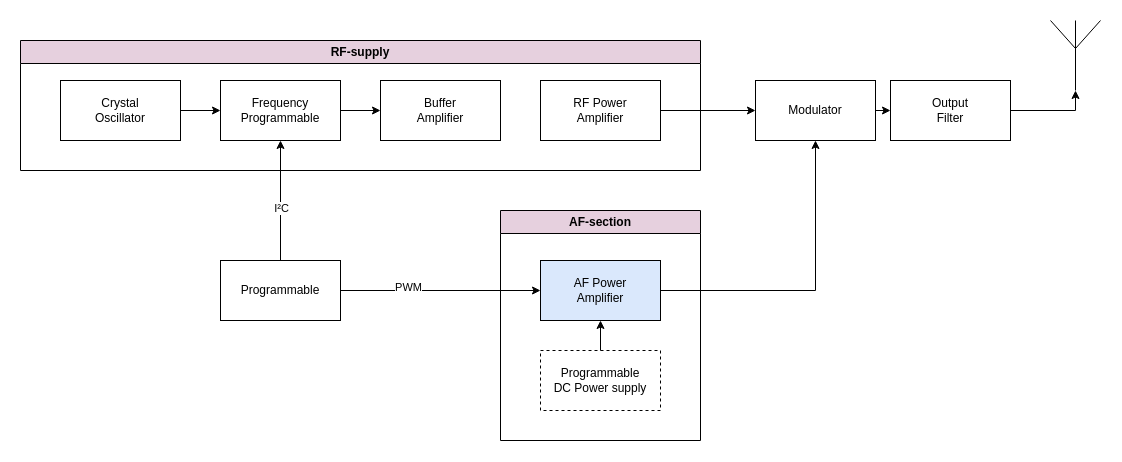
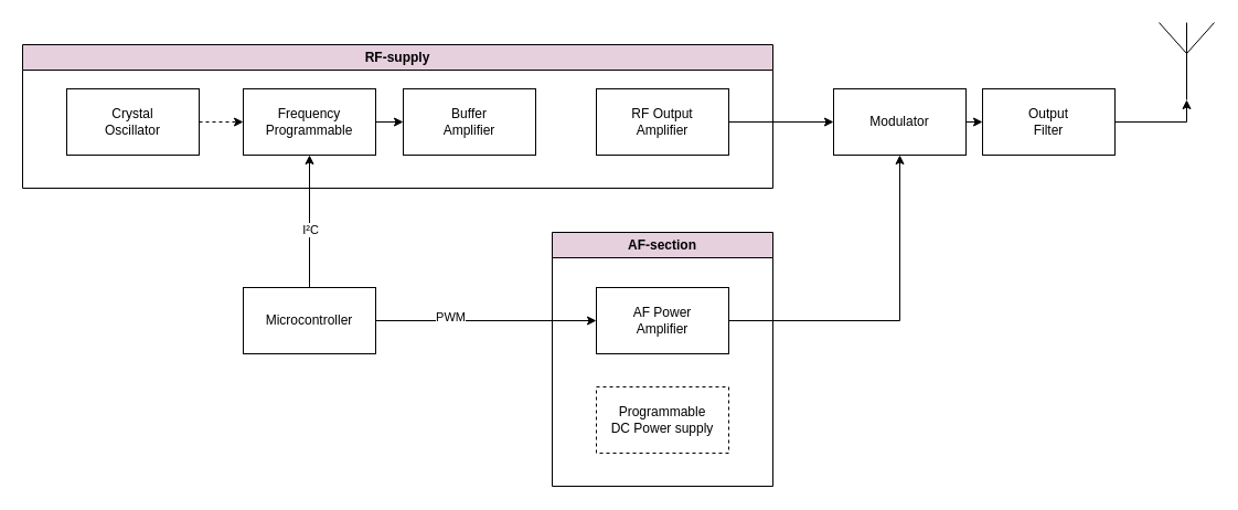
  <mxCell id="0" />
  <mxCell id="1" parent="0" />
  <mxCell id="2" style="edgeStyle=orthogonalEdgeStyle;rounded=0;orthogonalLoop=1;jettySize=auto;html=1;entryX=0;entryY=0.5;entryDx=0;entryDy=0;exitX=1;exitY=0.5;exitDx=0;exitDy=0;" edge="1" parent="1" source="9" target="4"><mxGeometry relative="1" as="geometry"><mxPoint x="700" y="120" as="sourcePoint" /></mxGeometry></mxCell>
  <mxCell id="3" style="edgeStyle=orthogonalEdgeStyle;rounded=0;orthogonalLoop=1;jettySize=auto;html=1;exitX=1;exitY=0.5;exitDx=0;exitDy=0;entryX=0;entryY=0.5;entryDx=0;entryDy=0;" edge="1" parent="1" source="4" target="17"><mxGeometry relative="1" as="geometry" /></mxCell>
  <mxCell id="4" value="Modulator" style="rounded=0;whiteSpace=wrap;html=1;" vertex="1" parent="1"><mxGeometry x="755" y="80" width="120" height="60" as="geometry" /></mxCell>
  <mxCell id="5" value="RF-supply" style="swimlane;whiteSpace=wrap;html=1;startSize=23;fillColor=#E6D0DE;" vertex="1" parent="1"><mxGeometry x="20" y="40" width="680" height="130" as="geometry"><mxRectangle x="60" y="70" width="100" height="30" as="alternateBounds" /></mxGeometry></mxCell>
- <mxCell id="6" style="edgeStyle=orthogonalEdgeStyle;rounded=0;orthogonalLoop=1;jettySize=auto;html=1;exitX=1;exitY=0.5;exitDx=0;exitDy=0;entryX=0;entryY=0.5;entryDx=0;entryDy=0;" edge="1" parent="5" source="7" target="11"><mxGeometry relative="1" as="geometry" /></mxCell>
+ <mxCell id="6" style="edgeStyle=orthogonalEdgeStyle;rounded=0;orthogonalLoop=1;jettySize=auto;html=1;exitX=1;exitY=0.5;exitDx=0;exitDy=0;entryX=0;entryY=0.5;entryDx=0;entryDy=0;dashed=1;" edge="1" parent="5" source="7" target="11"><mxGeometry relative="1" as="geometry" /></mxCell>
  <mxCell id="7" value="Crystal&lt;br&gt;&lt;div&gt;Oscillator&lt;/div&gt;" style="rounded=0;whiteSpace=wrap;html=1;" vertex="1" parent="5"><mxGeometry x="40" y="40" width="120" height="60" as="geometry" /></mxCell>
- <mxCell id="8" value="&lt;div&gt;Buffer&lt;/div&gt;&lt;div&gt;Amplifier&lt;br&gt;&lt;/div&gt;" style="rounded=0;whiteSpace=wrap;html=1;" vertex="1" parent="5"><mxGeometry x="360" y="40" width="120" height="60" as="geometry" /></mxCell>
- <mxCell id="9" value="&lt;div&gt;RF Power&lt;/div&gt;&lt;div&gt;Amplifier&lt;br&gt;&lt;/div&gt;" style="rounded=0;whiteSpace=wrap;html=1;" vertex="1" parent="5"><mxGeometry x="520" y="40" width="120" height="60" as="geometry" /></mxCell>
+ <mxCell id="8" value="&lt;div&gt;Buffer&lt;/div&gt;&lt;div&gt;Amplifier&lt;br&gt;&lt;/div&gt;" style="rounded=0;whiteSpace=wrap;html=1;" vertex="1" parent="5"><mxGeometry x="345" y="40" width="120" height="60" as="geometry" /></mxCell>
+ <mxCell id="9" value="&lt;div&gt;RF Output&lt;/div&gt;&lt;div&gt;Amplifier&lt;br&gt;&lt;/div&gt;" style="rounded=0;whiteSpace=wrap;html=1;" vertex="1" parent="5"><mxGeometry x="520" y="40" width="120" height="60" as="geometry" /></mxCell>
  <mxCell id="10" style="edgeStyle=orthogonalEdgeStyle;rounded=0;orthogonalLoop=1;jettySize=auto;html=1;exitX=1;exitY=0.5;exitDx=0;exitDy=0;entryX=0;entryY=0.5;entryDx=0;entryDy=0;" edge="1" parent="5" source="11" target="8"><mxGeometry relative="1" as="geometry" /></mxCell>
  <mxCell id="11" value="&lt;div&gt;Frequency&lt;/div&gt;&lt;div&gt;Programmable&lt;br&gt;&lt;/div&gt;" style="rounded=0;whiteSpace=wrap;html=1;" vertex="1" parent="5"><mxGeometry x="200" y="40" width="120" height="60" as="geometry" /></mxCell>
  <mxCell id="12" value="AF-section" style="swimlane;whiteSpace=wrap;html=1;fillColor=#E6D0DE;" vertex="1" parent="1"><mxGeometry x="500" y="210" width="200" height="230" as="geometry" /></mxCell>
  <mxCell id="13" value="&lt;div&gt;Programmable&lt;/div&gt;&lt;div&gt;DC Power supply&lt;br&gt;&lt;/div&gt;" style="rounded=0;whiteSpace=wrap;html=1;dashed=1;" vertex="1" parent="12"><mxGeometry x="40" y="140" width="120" height="60" as="geometry" /></mxCell>
- <mxCell id="14" value="&lt;div&gt;AF Power&lt;/div&gt;&lt;div&gt;Amplifier&lt;br&gt;&lt;/div&gt;" style="rounded=0;whiteSpace=wrap;html=1;fillColor=#dae8fc;" vertex="1" parent="12"><mxGeometry x="40" y="50" width="120" height="60" as="geometry" /></mxCell>
- <mxCell id="15" style="edgeStyle=orthogonalEdgeStyle;rounded=0;orthogonalLoop=1;jettySize=auto;html=1;exitX=0.5;exitY=0;exitDx=0;exitDy=0;entryX=0.5;entryY=1;entryDx=0;entryDy=0;" edge="1" parent="12" source="13" target="14"><mxGeometry relative="1" as="geometry" /></mxCell>
+ <mxCell id="14" value="&lt;div&gt;AF Power&lt;/div&gt;&lt;div&gt;Amplifier&lt;br&gt;&lt;/div&gt;" style="rounded=0;whiteSpace=wrap;html=1;" vertex="1" parent="12"><mxGeometry x="40" y="50" width="120" height="60" as="geometry" /></mxCell>
  <mxCell id="16" style="edgeStyle=orthogonalEdgeStyle;rounded=0;orthogonalLoop=1;jettySize=auto;html=1;exitX=1;exitY=0.5;exitDx=0;exitDy=0;entryX=0.5;entryY=1;entryDx=0;entryDy=0;" edge="1" parent="1" source="14" target="4"><mxGeometry relative="1" as="geometry" /></mxCell>
  <mxCell id="17" value="&lt;div&gt;Output&lt;/div&gt;&lt;div&gt;Filter&lt;br&gt;&lt;/div&gt;" style="rounded=0;whiteSpace=wrap;html=1;" vertex="1" parent="1"><mxGeometry x="890" y="80" width="120" height="60" as="geometry" /></mxCell>
  <mxCell id="18" value="" style="verticalLabelPosition=bottom;shadow=0;dashed=0;align=center;html=1;verticalAlign=top;shape=mxgraph.electrical.radio.aerial_-_antenna_1;" vertex="1" parent="1"><mxGeometry x="1050" y="20" width="50" height="70" as="geometry" /></mxCell>
  <mxCell id="19" style="edgeStyle=orthogonalEdgeStyle;rounded=0;orthogonalLoop=1;jettySize=auto;html=1;exitX=1;exitY=0.5;exitDx=0;exitDy=0;entryX=0.5;entryY=1;entryDx=0;entryDy=0;entryPerimeter=0;" edge="1" parent="1" source="17" target="18"><mxGeometry relative="1" as="geometry" /></mxCell>
  <mxCell id="20" style="edgeStyle=orthogonalEdgeStyle;rounded=0;orthogonalLoop=1;jettySize=auto;html=1;exitX=0.5;exitY=0;exitDx=0;exitDy=0;entryX=0.5;entryY=1;entryDx=0;entryDy=0;" edge="1" parent="1" source="24" target="11"><mxGeometry relative="1" as="geometry" /></mxCell>
  <mxCell id="21" value="I²C" style="edgeLabel;html=1;align=center;verticalAlign=middle;resizable=0;points=[];" vertex="1" connectable="0" parent="20"><mxGeometry x="-0.117" relative="1" as="geometry"><mxPoint as="offset" /></mxGeometry></mxCell>
  <mxCell id="22" style="edgeStyle=orthogonalEdgeStyle;rounded=0;orthogonalLoop=1;jettySize=auto;html=1;exitX=1;exitY=0.5;exitDx=0;exitDy=0;entryX=0;entryY=0.5;entryDx=0;entryDy=0;" edge="1" parent="1" source="24" target="14"><mxGeometry relative="1" as="geometry" /></mxCell>
  <mxCell id="23" value="PWM" style="edgeLabel;html=1;align=center;verticalAlign=middle;resizable=0;points=[];" vertex="1" connectable="0" parent="22"><mxGeometry x="-0.33" y="4" relative="1" as="geometry"><mxPoint as="offset" /></mxGeometry></mxCell>
- <mxCell id="24" value="Programmable" style="rounded=0;whiteSpace=wrap;html=1;" vertex="1" parent="1"><mxGeometry x="220" y="260" width="120" height="60" as="geometry" /></mxCell>
+ <mxCell id="24" value="Microcontroller" style="rounded=0;whiteSpace=wrap;html=1;" vertex="1" parent="1"><mxGeometry x="220" y="260" width="120" height="60" as="geometry" /></mxCell>
